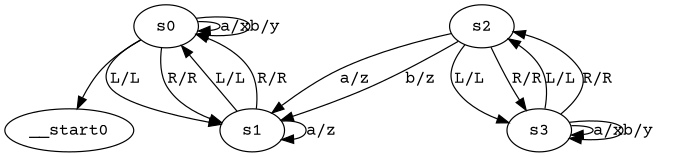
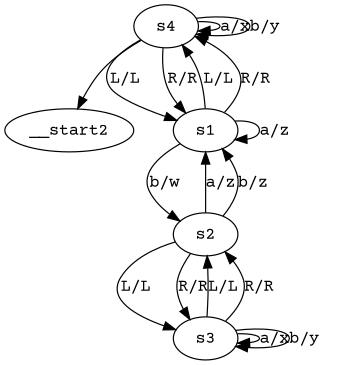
  digraph {
    fontname="Courier Prime"
    node [fontname="Courier Prime"]
    edge [fontname="Courier Prime"]
-   s0
-   __start0
+   s0 [label=s4]
+   __start0 [label=__start2]
    s1
    s2
    s3
    s0 -> s0 [label="a/x"]
    s0 -> s0 [label="b/y"]
    s0 -> __start0
    s0 -> s1 [label="L/L"]
    s0 -> s1 [label="R/R"]
    s1 -> s0 [label="L/L"]
    s1 -> s0 [label="R/R"]
    s1 -> s1 [label="a/z"]
+   s1 -> s2 [label="b/w"]
    s2 -> s1 [label="a/z"]
    s2 -> s1 [label="b/z"]
    s2 -> s3 [label="L/L"]
    s2 -> s3 [label="R/R"]
    s3 -> s2 [label="L/L"]
    s3 -> s2 [label="R/R"]
    s3 -> s3 [label="a/x"]
    s3 -> s3 [label="b/y"]
  }
